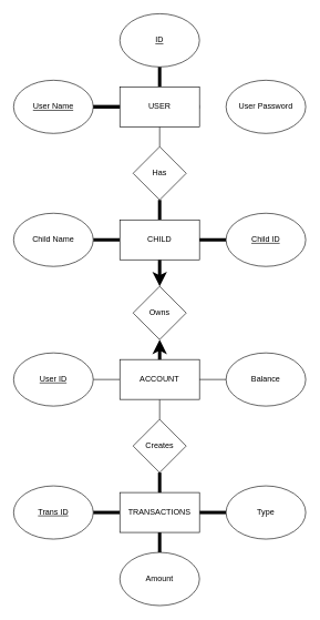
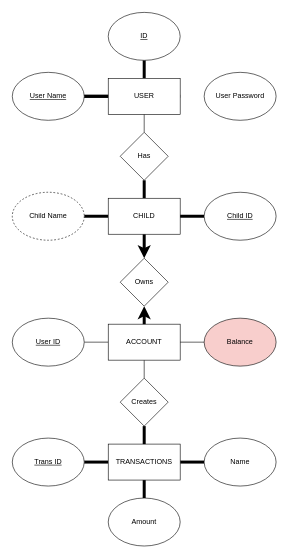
  <mxCell id="0" />
  <mxCell id="1" parent="0" />
  <mxCell id="2" value="" style="edgeStyle=none;html=1;endArrow=none;endFill=0;strokeWidth=5;" edge="1" parent="1" target="8"><mxGeometry relative="1" as="geometry"><mxPoint x="180" y="160" as="sourcePoint" /></mxGeometry></mxCell>
  <mxCell id="3" style="edgeStyle=none;html=1;exitX=0.5;exitY=0;exitDx=0;exitDy=0;entryX=0.5;entryY=1;entryDx=0;entryDy=0;strokeWidth=5;endArrow=none;endFill=0;" edge="1" parent="1" source="6" target="7"><mxGeometry relative="1" as="geometry" /></mxCell>
  <mxCell id="4" style="edgeStyle=none;html=1;exitX=1;exitY=0.5;exitDx=0;exitDy=0;strokeWidth=5;endArrow=none;endFill=0;" edge="1" parent="1" source="6" target="8"><mxGeometry relative="1" as="geometry" /></mxCell>
  <mxCell id="5" value="" style="edgeStyle=none;html=1;strokeWidth=1;endArrow=none;endFill=0;" edge="1" parent="1" source="6" target="31"><mxGeometry relative="1" as="geometry" /></mxCell>
  <mxCell id="6" value="USER" style="rounded=0;whiteSpace=wrap;html=1;" vertex="1" parent="1"><mxGeometry x="180" y="130" width="120" height="60" as="geometry" /></mxCell>
  <mxCell id="7" value="&lt;u&gt;ID&lt;/u&gt;" style="ellipse;whiteSpace=wrap;html=1;" vertex="1" parent="1"><mxGeometry x="180" width="120" height="80" as="geometry" y="20" /></mxCell>
  <mxCell id="8" value="&lt;u&gt;User Name&lt;/u&gt;" style="ellipse;whiteSpace=wrap;html=1;" vertex="1" parent="1"><mxGeometry x="20" y="120" width="120" height="80" as="geometry" /></mxCell>
  <mxCell id="9" value="User Password" style="ellipse;whiteSpace=wrap;html=1;" vertex="1" parent="1"><mxGeometry x="340" y="120" width="120" height="80" as="geometry" /></mxCell>
  <mxCell id="10" style="edgeStyle=none;html=1;exitX=0.5;exitY=0;exitDx=0;exitDy=0;entryX=0.5;entryY=1;entryDx=0;entryDy=0;strokeWidth=5;endArrow=none;endFill=0;" edge="1" parent="1" source="13" target="31"><mxGeometry relative="1" as="geometry" /></mxCell>
  <mxCell id="11" style="edgeStyle=none;html=1;exitX=0;exitY=0.5;exitDx=0;exitDy=0;entryX=1;entryY=0.5;entryDx=0;entryDy=0;strokeWidth=5;endArrow=none;endFill=0;" edge="1" parent="1" source="13" target="14"><mxGeometry relative="1" as="geometry" /></mxCell>
  <mxCell id="12" style="edgeStyle=none;html=1;exitX=0.5;exitY=1;exitDx=0;exitDy=0;entryX=0.5;entryY=0;entryDx=0;entryDy=0;strokeWidth=5;endArrow=classic;endFill=1;" edge="1" parent="1" source="13" target="33"><mxGeometry relative="1" as="geometry" /></mxCell>
  <mxCell id="13" value="CHILD" style="rounded=0;whiteSpace=wrap;html=1;" vertex="1" parent="1"><mxGeometry x="180" y="330" width="120" height="60" as="geometry" /></mxCell>
- <mxCell id="14" value="Child Name" style="ellipse;whiteSpace=wrap;html=1;" vertex="1" parent="1"><mxGeometry x="20" y="320" width="120" height="80" as="geometry" /></mxCell>
+ <mxCell id="14" value="Child Name" style="ellipse;whiteSpace=wrap;html=1;dashed=1;" vertex="1" parent="1"><mxGeometry x="20" y="320" width="120" height="80" as="geometry" /></mxCell>
  <mxCell id="15" style="edgeStyle=none;html=1;exitX=0;exitY=0.5;exitDx=0;exitDy=0;entryX=1;entryY=0.5;entryDx=0;entryDy=0;strokeWidth=1;endArrow=none;endFill=0;" edge="1" parent="1" source="17" target="13"><mxGeometry relative="1" as="geometry" /></mxCell>
  <mxCell id="16" value="" style="edgeStyle=none;html=1;strokeWidth=5;endArrow=none;endFill=0;" edge="1" parent="1" source="17" target="13"><mxGeometry relative="1" as="geometry" /></mxCell>
  <mxCell id="17" value="&lt;u&gt;Child ID&lt;/u&gt;" style="ellipse;whiteSpace=wrap;html=1;" vertex="1" parent="1"><mxGeometry x="340" y="320" width="120" height="80" as="geometry" /></mxCell>
  <mxCell id="18" style="edgeStyle=none;html=1;exitX=0;exitY=0.5;exitDx=0;exitDy=0;entryX=1;entryY=0.5;entryDx=0;entryDy=0;strokeWidth=1;endArrow=none;endFill=0;" edge="1" parent="1" source="20" target="21"><mxGeometry relative="1" as="geometry" /></mxCell>
  <mxCell id="19" value="" style="edgeStyle=none;html=1;strokeWidth=1;endArrow=none;endFill=0;" edge="1" parent="1" source="20" target="35"><mxGeometry relative="1" as="geometry" /></mxCell>
  <mxCell id="20" value="ACCOUNT" style="rounded=0;whiteSpace=wrap;html=1;" vertex="1" parent="1"><mxGeometry x="180" y="540" width="120" height="60" as="geometry" /></mxCell>
  <mxCell id="21" value="&lt;u&gt;User ID&lt;/u&gt;" style="ellipse;whiteSpace=wrap;html=1;" vertex="1" parent="1"><mxGeometry x="20" y="530" width="120" height="80" as="geometry" /></mxCell>
  <mxCell id="22" style="edgeStyle=none;html=1;exitX=0;exitY=0.5;exitDx=0;exitDy=0;entryX=1;entryY=0.5;entryDx=0;entryDy=0;strokeWidth=1;endArrow=none;endFill=0;" edge="1" parent="1" source="23" target="20"><mxGeometry relative="1" as="geometry" /></mxCell>
- <mxCell id="23" value="Balance" style="ellipse;whiteSpace=wrap;html=1;" vertex="1" parent="1"><mxGeometry x="340" y="530" width="120" height="80" as="geometry" /></mxCell>
+ <mxCell id="23" value="Balance" style="ellipse;whiteSpace=wrap;html=1;fillColor=#f8cecc;" vertex="1" parent="1"><mxGeometry x="340" y="530" width="120" height="80" as="geometry" /></mxCell>
  <mxCell id="24" style="edgeStyle=none;html=1;exitX=0;exitY=0.5;exitDx=0;exitDy=0;entryX=1;entryY=0.5;entryDx=0;entryDy=0;strokeWidth=5;endArrow=none;endFill=0;" edge="1" parent="1" source="27" target="28"><mxGeometry relative="1" as="geometry" /></mxCell>
  <mxCell id="25" style="edgeStyle=none;html=1;exitX=1;exitY=0.5;exitDx=0;exitDy=0;entryX=0;entryY=0.5;entryDx=0;entryDy=0;strokeWidth=5;endArrow=none;endFill=0;" edge="1" parent="1" source="27" target="30"><mxGeometry relative="1" as="geometry" /></mxCell>
  <mxCell id="26" style="edgeStyle=none;html=1;exitX=0.5;exitY=1;exitDx=0;exitDy=0;entryX=0.5;entryY=0;entryDx=0;entryDy=0;strokeWidth=5;endArrow=none;endFill=0;" edge="1" parent="1" source="27" target="29"><mxGeometry relative="1" as="geometry" /></mxCell>
  <mxCell id="27" value="TRANSACTIONS" style="rounded=0;whiteSpace=wrap;html=1;" vertex="1" parent="1"><mxGeometry x="180" y="740" width="120" height="60" as="geometry" /></mxCell>
  <mxCell id="28" value="&lt;u&gt;Trans ID&lt;/u&gt;" style="ellipse;whiteSpace=wrap;html=1;" vertex="1" parent="1"><mxGeometry x="20" y="730" width="120" height="80" as="geometry" /></mxCell>
  <mxCell id="29" value="Amount" style="ellipse;whiteSpace=wrap;html=1;" vertex="1" parent="1"><mxGeometry x="180" y="830" width="120" height="80" as="geometry" /></mxCell>
- <mxCell id="30" value="Type" style="ellipse;whiteSpace=wrap;html=1;" vertex="1" parent="1"><mxGeometry x="340" y="730" width="120" height="80" as="geometry" /></mxCell>
+ <mxCell id="30" value="Name" style="ellipse;whiteSpace=wrap;html=1;" vertex="1" parent="1"><mxGeometry x="340" y="730" width="120" height="80" as="geometry" /></mxCell>
  <mxCell id="31" value="Has" style="rhombus;whiteSpace=wrap;html=1;rounded=0;" vertex="1" parent="1"><mxGeometry x="200" y="220" width="80" height="80" as="geometry" /></mxCell>
  <mxCell id="32" style="edgeStyle=none;html=1;exitX=0.5;exitY=0;exitDx=0;exitDy=0;entryX=0.5;entryY=1;entryDx=0;entryDy=0;strokeWidth=5;endArrow=classic;endFill=1;" edge="1" parent="1" source="20" target="33"><mxGeometry relative="1" as="geometry" /></mxCell>
  <mxCell id="33" value="Owns" style="rhombus;whiteSpace=wrap;html=1;rounded=0;" vertex="1" parent="1"><mxGeometry x="200" y="430" width="80" height="80" as="geometry" /></mxCell>
  <mxCell id="34" style="edgeStyle=none;html=1;exitX=0.5;exitY=1;exitDx=0;exitDy=0;entryX=0.5;entryY=0;entryDx=0;entryDy=0;strokeWidth=5;endArrow=none;endFill=0;" edge="1" parent="1" source="35" target="27"><mxGeometry relative="1" as="geometry" /></mxCell>
  <mxCell id="35" value="Creates" style="rhombus;whiteSpace=wrap;html=1;rounded=0;" vertex="1" parent="1"><mxGeometry x="200" y="630" width="80" height="80" as="geometry" /></mxCell>
